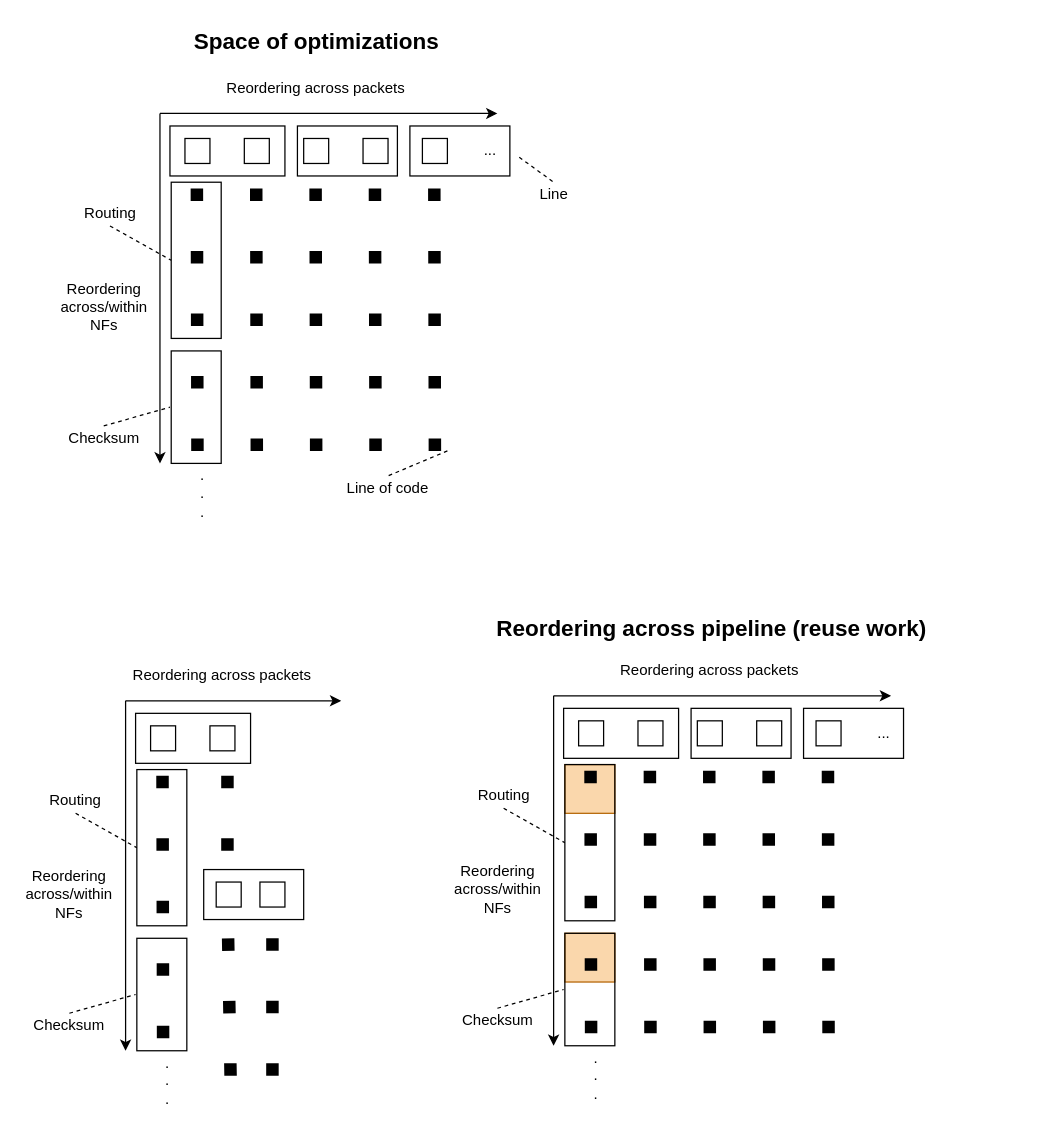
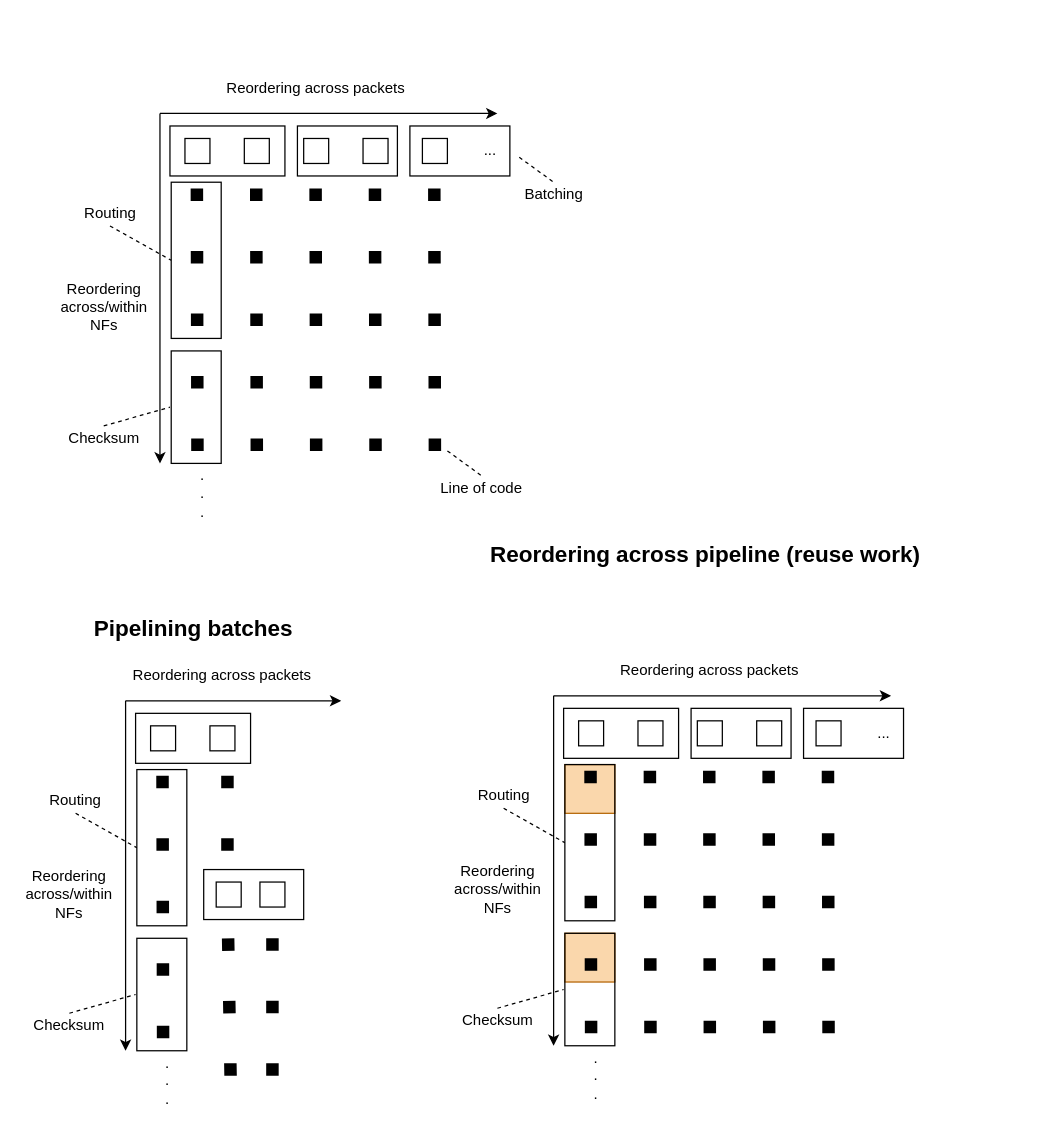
  <mxCell id="0" />
  <mxCell id="1" parent="0" />
  <mxCell id="2" value="" style="rounded=0;whiteSpace=wrap;html=1;fillColor=#fad7ac;strokeColor=#b46504;" vertex="1" parent="1"><mxGeometry x="451.5" y="746" width="40" height="39" as="geometry" /></mxCell>
  <mxCell id="3" value="" style="rounded=0;whiteSpace=wrap;html=1;fillColor=#fad7ac;strokeColor=#b46504;" vertex="1" parent="1"><mxGeometry x="451.5" y="611" width="40" height="39" as="geometry" /></mxCell>
  <mxCell id="4" value="" style="rounded=0;whiteSpace=wrap;html=1;" vertex="1" parent="1"><mxGeometry x="147.5" y="110" width="20" height="20" as="geometry" /></mxCell>
  <mxCell id="5" value="" style="rounded=0;whiteSpace=wrap;html=1;" vertex="1" parent="1"><mxGeometry x="195" y="110" width="20" height="20" as="geometry" /></mxCell>
  <mxCell id="6" value="" style="rounded=0;whiteSpace=wrap;html=1;" vertex="1" parent="1"><mxGeometry x="242.5" y="110" width="20" height="20" as="geometry" /></mxCell>
  <mxCell id="7" value="" style="rounded=0;whiteSpace=wrap;html=1;" vertex="1" parent="1"><mxGeometry x="290" y="110" width="20" height="20" as="geometry" /></mxCell>
  <mxCell id="8" value="" style="rounded=0;whiteSpace=wrap;html=1;" vertex="1" parent="1"><mxGeometry x="337.5" y="110" width="20" height="20" as="geometry" /></mxCell>
  <mxCell id="9" value="..." style="text;html=1;resizable=0;points=[];autosize=1;align=left;verticalAlign=top;spacingTop=-4;" vertex="1" parent="1"><mxGeometry x="385" y="110" width="30" height="20" as="geometry" /></mxCell>
  <mxCell id="10" value="" style="endArrow=none;dashed=1;html=1;dashPattern=1 4;strokeWidth=10;" edge="1" parent="1"><mxGeometry width="50" height="50" relative="1" as="geometry"><mxPoint x="157.5" y="360" as="sourcePoint" /><mxPoint x="157" y="130" as="targetPoint" /></mxGeometry></mxCell>
  <mxCell id="11" value="" style="endArrow=none;dashed=1;html=1;dashPattern=1 4;strokeWidth=10;" edge="1" parent="1"><mxGeometry width="50" height="50" relative="1" as="geometry"><mxPoint x="205" y="360" as="sourcePoint" /><mxPoint x="204.5" y="130" as="targetPoint" /></mxGeometry></mxCell>
  <mxCell id="12" value="" style="endArrow=none;dashed=1;html=1;dashPattern=1 4;strokeWidth=10;" edge="1" parent="1"><mxGeometry width="50" height="50" relative="1" as="geometry"><mxPoint x="252.5" y="360" as="sourcePoint" /><mxPoint x="252" y="130" as="targetPoint" /></mxGeometry></mxCell>
  <mxCell id="13" value="" style="endArrow=none;dashed=1;html=1;dashPattern=1 4;strokeWidth=10;" edge="1" parent="1"><mxGeometry width="50" height="50" relative="1" as="geometry"><mxPoint x="300" y="360" as="sourcePoint" /><mxPoint x="299.5" y="130" as="targetPoint" /></mxGeometry></mxCell>
  <mxCell id="14" value="" style="endArrow=none;dashed=1;html=1;dashPattern=1 4;strokeWidth=10;" edge="1" parent="1"><mxGeometry width="50" height="50" relative="1" as="geometry"><mxPoint x="347.5" y="360" as="sourcePoint" /><mxPoint x="347" y="130" as="targetPoint" /></mxGeometry></mxCell>
  <mxCell id="15" value="" style="endArrow=classic;html=1;strokeWidth=1;" edge="1" parent="1"><mxGeometry width="50" height="50" relative="1" as="geometry"><mxPoint x="127.5" y="90" as="sourcePoint" /><mxPoint x="397.5" y="90" as="targetPoint" /></mxGeometry></mxCell>
  <mxCell id="16" value="&lt;div&gt;.&lt;/div&gt;&lt;div&gt;.&lt;/div&gt;&lt;div&gt;.&lt;br&gt;&lt;/div&gt;" style="text;html=1;resizable=0;points=[];autosize=1;align=left;verticalAlign=top;spacingTop=-4;" vertex="1" parent="1"><mxGeometry x="157.5" y="370" width="20" height="40" as="geometry" /></mxCell>
  <mxCell id="17" value="" style="endArrow=classic;html=1;strokeWidth=1;" edge="1" parent="1"><mxGeometry width="50" height="50" relative="1" as="geometry"><mxPoint x="127.5" y="90" as="sourcePoint" /><mxPoint x="127.5" y="370" as="targetPoint" /></mxGeometry></mxCell>
  <mxCell id="18" value="Reordering across packets" style="text;html=1;strokeColor=none;fillColor=none;align=center;verticalAlign=middle;whiteSpace=wrap;rounded=0;" vertex="1" parent="1"><mxGeometry x="155" y="60" width="195" height="20" as="geometry" /></mxCell>
  <mxCell id="19" value="Reordering across/within NFs " style="text;html=1;strokeColor=none;fillColor=none;align=center;verticalAlign=middle;whiteSpace=wrap;rounded=0;" vertex="1" parent="1"><mxGeometry x="47.5" y="190" width="70" height="110" as="geometry" /></mxCell>
  <mxCell id="20" value="" style="rounded=0;whiteSpace=wrap;html=1;fillColor=none;" vertex="1" parent="1"><mxGeometry x="135.5" y="100" width="92" height="40" as="geometry" /></mxCell>
  <mxCell id="21" value="" style="rounded=0;whiteSpace=wrap;html=1;fillColor=none;" vertex="1" parent="1"><mxGeometry x="237.5" y="100" width="80" height="40" as="geometry" /></mxCell>
  <mxCell id="22" value="" style="rounded=0;whiteSpace=wrap;html=1;fillColor=none;" vertex="1" parent="1"><mxGeometry x="327.5" y="100" width="80" height="40" as="geometry" /></mxCell>
  <mxCell id="23" value="" style="endArrow=none;dashed=1;html=1;strokeWidth=1;entryX=0.5;entryY=0;entryDx=0;entryDy=0;" edge="1" parent="1" target="32"><mxGeometry width="50" height="50" relative="1" as="geometry"><mxPoint x="415" y="125" as="sourcePoint" /><mxPoint x="437.5" y="140" as="targetPoint" /></mxGeometry></mxCell>
  <mxCell id="24" value="" style="rounded=0;whiteSpace=wrap;html=1;fillColor=none;" vertex="1" parent="1"><mxGeometry x="136.5" y="145" width="40" height="125" as="geometry" /></mxCell>
  <mxCell id="25" value="" style="rounded=0;whiteSpace=wrap;html=1;fillColor=none;" vertex="1" parent="1"><mxGeometry x="136.5" y="280" width="40" height="90" as="geometry" /></mxCell>
  <mxCell id="26" value="" style="endArrow=none;dashed=1;html=1;strokeWidth=1;exitX=0.5;exitY=0;exitDx=0;exitDy=0;" edge="1" parent="1" source="29"><mxGeometry width="50" height="50" relative="1" as="geometry"><mxPoint x="93.5" y="370" as="sourcePoint" /><mxPoint x="135.5" y="325" as="targetPoint" /></mxGeometry></mxCell>
  <mxCell id="27" value="" style="endArrow=none;dashed=1;html=1;strokeWidth=1;entryX=0;entryY=0.5;entryDx=0;entryDy=0;exitX=0.5;exitY=1;exitDx=0;exitDy=0;" edge="1" parent="1" source="28" target="24"><mxGeometry width="50" height="50" relative="1" as="geometry"><mxPoint x="77.5" y="180" as="sourcePoint" /><mxPoint x="140.5" y="170" as="targetPoint" /></mxGeometry></mxCell>
  <mxCell id="28" value="Routing" style="text;html=1;strokeColor=none;fillColor=none;align=center;verticalAlign=middle;whiteSpace=wrap;rounded=0;" vertex="1" parent="1"><mxGeometry x="67.5" y="160" width="40" height="20" as="geometry" /></mxCell>
  <mxCell id="29" value="Checksum" style="text;html=1;strokeColor=none;fillColor=none;align=center;verticalAlign=middle;whiteSpace=wrap;rounded=0;" vertex="1" parent="1"><mxGeometry x="62.5" y="340" width="40" height="20" as="geometry" /></mxCell>
- <mxCell id="30" value="Line of code" style="text;html=1;strokeColor=none;fillColor=none;align=center;verticalAlign=middle;whiteSpace=wrap;rounded=0;" vertex="1" parent="1"><mxGeometry x="269" y="380" width="82" height="20" as="geometry" /></mxCell>
+ <mxCell id="30" value="Line of code" style="text;html=1;strokeColor=none;fillColor=none;align=center;verticalAlign=middle;whiteSpace=wrap;rounded=0;" vertex="1" parent="1"><mxGeometry x="344" y="380" width="82" height="20" as="geometry" /></mxCell>
  <mxCell id="31" value="" style="endArrow=none;dashed=1;html=1;strokeWidth=1;entryX=0.5;entryY=0;entryDx=0;entryDy=0;" edge="1" parent="1" target="30"><mxGeometry width="50" height="50" relative="1" as="geometry"><mxPoint x="357.5" y="360" as="sourcePoint" /><mxPoint x="423" y="372.5" as="targetPoint" /></mxGeometry></mxCell>
- <mxCell id="32" value="Line" style="text;html=1;strokeColor=none;fillColor=none;align=center;verticalAlign=middle;whiteSpace=wrap;rounded=0;" vertex="1" parent="1"><mxGeometry x="422.5" y="145" width="40" height="20" as="geometry" /></mxCell>
+ <mxCell id="32" value="Batching" style="text;html=1;strokeColor=none;fillColor=none;align=center;verticalAlign=middle;whiteSpace=wrap;rounded=0;" vertex="1" parent="1"><mxGeometry x="422.5" y="145" width="40" height="20" as="geometry" /></mxCell>
  <mxCell id="33" value="" style="rounded=0;whiteSpace=wrap;html=1;" vertex="1" parent="1"><mxGeometry x="120" y="580" width="20" height="20" as="geometry" /></mxCell>
  <mxCell id="34" value="" style="rounded=0;whiteSpace=wrap;html=1;" vertex="1" parent="1"><mxGeometry x="167.5" y="580" width="20" height="20" as="geometry" /></mxCell>
  <mxCell id="35" value="" style="rounded=0;whiteSpace=wrap;html=1;" vertex="1" parent="1"><mxGeometry x="172.5" y="705" width="20" height="20" as="geometry" /></mxCell>
  <mxCell id="36" value="" style="rounded=0;whiteSpace=wrap;html=1;" vertex="1" parent="1"><mxGeometry x="207.5" y="705" width="20" height="20" as="geometry" /></mxCell>
  <mxCell id="37" value="" style="endArrow=none;dashed=1;html=1;dashPattern=1 4;strokeWidth=10;" edge="1" parent="1"><mxGeometry width="50" height="50" relative="1" as="geometry"><mxPoint x="130" y="830" as="sourcePoint" /><mxPoint x="129.5" y="600" as="targetPoint" /></mxGeometry></mxCell>
  <mxCell id="38" value="" style="endArrow=none;dashed=1;html=1;dashPattern=1 4;strokeWidth=10;" edge="1" parent="1"><mxGeometry width="50" height="50" relative="1" as="geometry"><mxPoint x="184" y="860" as="sourcePoint" /><mxPoint x="181.5" y="719.5" as="targetPoint" /></mxGeometry></mxCell>
  <mxCell id="39" value="" style="endArrow=none;dashed=1;html=1;dashPattern=1 4;strokeWidth=10;" edge="1" parent="1"><mxGeometry width="50" height="50" relative="1" as="geometry"><mxPoint x="217.5" y="860" as="sourcePoint" /><mxPoint x="217.5" y="730" as="targetPoint" /></mxGeometry></mxCell>
  <mxCell id="40" value="" style="endArrow=classic;html=1;strokeWidth=1;" edge="1" parent="1"><mxGeometry width="50" height="50" relative="1" as="geometry"><mxPoint x="100" y="560" as="sourcePoint" /><mxPoint x="272.5" y="560" as="targetPoint" /></mxGeometry></mxCell>
  <mxCell id="41" value="&lt;div&gt;.&lt;/div&gt;&lt;div&gt;.&lt;/div&gt;&lt;div&gt;.&lt;br&gt;&lt;/div&gt;" style="text;html=1;resizable=0;points=[];autosize=1;align=left;verticalAlign=top;spacingTop=-4;" vertex="1" parent="1"><mxGeometry x="130" y="840" width="20" height="40" as="geometry" /></mxCell>
  <mxCell id="42" value="" style="endArrow=classic;html=1;strokeWidth=1;" edge="1" parent="1"><mxGeometry width="50" height="50" relative="1" as="geometry"><mxPoint x="100" y="560" as="sourcePoint" /><mxPoint x="100" y="840" as="targetPoint" /></mxGeometry></mxCell>
  <mxCell id="43" value="Reordering across packets" style="text;html=1;strokeColor=none;fillColor=none;align=center;verticalAlign=middle;whiteSpace=wrap;rounded=0;" vertex="1" parent="1"><mxGeometry x="80" y="530" width="195" height="20" as="geometry" /></mxCell>
  <mxCell id="44" value="Reordering across/within NFs " style="text;html=1;strokeColor=none;fillColor=none;align=center;verticalAlign=middle;whiteSpace=wrap;rounded=0;" vertex="1" parent="1"><mxGeometry x="20" y="660" width="70" height="110" as="geometry" /></mxCell>
  <mxCell id="45" value="" style="rounded=0;whiteSpace=wrap;html=1;fillColor=none;" vertex="1" parent="1"><mxGeometry x="108" y="570" width="92" height="40" as="geometry" /></mxCell>
  <mxCell id="46" value="" style="rounded=0;whiteSpace=wrap;html=1;fillColor=none;" vertex="1" parent="1"><mxGeometry x="162.5" y="695" width="80" height="40" as="geometry" /></mxCell>
  <mxCell id="47" value="" style="rounded=0;whiteSpace=wrap;html=1;fillColor=none;" vertex="1" parent="1"><mxGeometry x="109" y="615" width="40" height="125" as="geometry" /></mxCell>
  <mxCell id="48" value="" style="rounded=0;whiteSpace=wrap;html=1;fillColor=none;" vertex="1" parent="1"><mxGeometry x="109" y="750" width="40" height="90" as="geometry" /></mxCell>
  <mxCell id="49" value="" style="endArrow=none;dashed=1;html=1;strokeWidth=1;exitX=0.5;exitY=0;exitDx=0;exitDy=0;" edge="1" parent="1" source="52"><mxGeometry width="50" height="50" relative="1" as="geometry"><mxPoint x="66" y="840" as="sourcePoint" /><mxPoint x="108" y="795" as="targetPoint" /></mxGeometry></mxCell>
  <mxCell id="50" value="" style="endArrow=none;dashed=1;html=1;strokeWidth=1;entryX=0;entryY=0.5;entryDx=0;entryDy=0;exitX=0.5;exitY=1;exitDx=0;exitDy=0;" edge="1" parent="1" source="51" target="47"><mxGeometry width="50" height="50" relative="1" as="geometry"><mxPoint x="50" y="650" as="sourcePoint" /><mxPoint x="113" y="640" as="targetPoint" /></mxGeometry></mxCell>
  <mxCell id="51" value="Routing" style="text;html=1;strokeColor=none;fillColor=none;align=center;verticalAlign=middle;whiteSpace=wrap;rounded=0;" vertex="1" parent="1"><mxGeometry x="40" y="630" width="40" height="20" as="geometry" /></mxCell>
  <mxCell id="52" value="Checksum" style="text;html=1;strokeColor=none;fillColor=none;align=center;verticalAlign=middle;whiteSpace=wrap;rounded=0;" vertex="1" parent="1"><mxGeometry x="35" y="810" width="40" height="20" as="geometry" /></mxCell>
  <mxCell id="53" value="" style="endArrow=none;dashed=1;html=1;dashPattern=1 4;strokeWidth=10;" edge="1" parent="1"><mxGeometry width="50" height="50" relative="1" as="geometry"><mxPoint x="181.5" y="680" as="sourcePoint" /><mxPoint x="181.5" y="605" as="targetPoint" /></mxGeometry></mxCell>
  <mxCell id="54" value="" style="rounded=0;whiteSpace=wrap;html=1;" vertex="1" parent="1"><mxGeometry x="462.5" y="576" width="20" height="20" as="geometry" /></mxCell>
  <mxCell id="55" value="" style="rounded=0;whiteSpace=wrap;html=1;" vertex="1" parent="1"><mxGeometry x="510" y="576" width="20" height="20" as="geometry" /></mxCell>
  <mxCell id="56" value="" style="rounded=0;whiteSpace=wrap;html=1;" vertex="1" parent="1"><mxGeometry x="557.5" y="576" width="20" height="20" as="geometry" /></mxCell>
  <mxCell id="57" value="" style="rounded=0;whiteSpace=wrap;html=1;" vertex="1" parent="1"><mxGeometry x="605" y="576" width="20" height="20" as="geometry" /></mxCell>
  <mxCell id="58" value="" style="rounded=0;whiteSpace=wrap;html=1;" vertex="1" parent="1"><mxGeometry x="652.5" y="576" width="20" height="20" as="geometry" /></mxCell>
  <mxCell id="59" value="..." style="text;html=1;resizable=0;points=[];autosize=1;align=left;verticalAlign=top;spacingTop=-4;" vertex="1" parent="1"><mxGeometry x="700" y="576" width="30" height="20" as="geometry" /></mxCell>
  <mxCell id="60" value="" style="endArrow=none;dashed=1;html=1;dashPattern=1 4;strokeWidth=10;" edge="1" parent="1"><mxGeometry width="50" height="50" relative="1" as="geometry"><mxPoint x="472.5" y="826" as="sourcePoint" /><mxPoint x="472" y="596" as="targetPoint" /></mxGeometry></mxCell>
  <mxCell id="61" value="" style="endArrow=none;dashed=1;html=1;dashPattern=1 4;strokeWidth=10;" edge="1" parent="1"><mxGeometry width="50" height="50" relative="1" as="geometry"><mxPoint x="520" y="826" as="sourcePoint" /><mxPoint x="519.5" y="596" as="targetPoint" /></mxGeometry></mxCell>
  <mxCell id="62" value="" style="endArrow=none;dashed=1;html=1;dashPattern=1 4;strokeWidth=10;" edge="1" parent="1"><mxGeometry width="50" height="50" relative="1" as="geometry"><mxPoint x="567.5" y="826" as="sourcePoint" /><mxPoint x="567" y="596" as="targetPoint" /></mxGeometry></mxCell>
  <mxCell id="63" value="" style="endArrow=none;dashed=1;html=1;dashPattern=1 4;strokeWidth=10;" edge="1" parent="1"><mxGeometry width="50" height="50" relative="1" as="geometry"><mxPoint x="615" y="826" as="sourcePoint" /><mxPoint x="614.5" y="596" as="targetPoint" /></mxGeometry></mxCell>
  <mxCell id="64" value="" style="endArrow=none;dashed=1;html=1;dashPattern=1 4;strokeWidth=10;" edge="1" parent="1"><mxGeometry width="50" height="50" relative="1" as="geometry"><mxPoint x="662.5" y="826" as="sourcePoint" /><mxPoint x="662" y="596" as="targetPoint" /></mxGeometry></mxCell>
  <mxCell id="65" value="" style="endArrow=classic;html=1;strokeWidth=1;" edge="1" parent="1"><mxGeometry width="50" height="50" relative="1" as="geometry"><mxPoint x="442.5" y="556" as="sourcePoint" /><mxPoint x="712.5" y="556" as="targetPoint" /></mxGeometry></mxCell>
  <mxCell id="66" value="&lt;div&gt;.&lt;/div&gt;&lt;div&gt;.&lt;/div&gt;&lt;div&gt;.&lt;br&gt;&lt;/div&gt;" style="text;html=1;resizable=0;points=[];autosize=1;align=left;verticalAlign=top;spacingTop=-4;" vertex="1" parent="1"><mxGeometry x="472.5" y="836" width="20" height="40" as="geometry" /></mxCell>
  <mxCell id="67" value="" style="endArrow=classic;html=1;strokeWidth=1;" edge="1" parent="1"><mxGeometry width="50" height="50" relative="1" as="geometry"><mxPoint x="442.5" y="556" as="sourcePoint" /><mxPoint x="442.5" y="836" as="targetPoint" /></mxGeometry></mxCell>
  <mxCell id="68" value="Reordering across packets" style="text;html=1;strokeColor=none;fillColor=none;align=center;verticalAlign=middle;whiteSpace=wrap;rounded=0;" vertex="1" parent="1"><mxGeometry x="470" y="526" width="195" height="20" as="geometry" /></mxCell>
  <mxCell id="69" value="Reordering across/within NFs " style="text;html=1;strokeColor=none;fillColor=none;align=center;verticalAlign=middle;whiteSpace=wrap;rounded=0;" vertex="1" parent="1"><mxGeometry x="362.5" y="656" width="70" height="110" as="geometry" /></mxCell>
  <mxCell id="70" value="" style="rounded=0;whiteSpace=wrap;html=1;fillColor=none;" vertex="1" parent="1"><mxGeometry x="450.5" y="566" width="92" height="40" as="geometry" /></mxCell>
  <mxCell id="71" value="" style="rounded=0;whiteSpace=wrap;html=1;fillColor=none;" vertex="1" parent="1"><mxGeometry x="552.5" y="566" width="80" height="40" as="geometry" /></mxCell>
  <mxCell id="72" value="" style="rounded=0;whiteSpace=wrap;html=1;fillColor=none;" vertex="1" parent="1"><mxGeometry x="642.5" y="566" width="80" height="40" as="geometry" /></mxCell>
  <mxCell id="73" value="" style="rounded=0;whiteSpace=wrap;html=1;fillColor=none;" vertex="1" parent="1"><mxGeometry x="451.5" y="611" width="40" height="125" as="geometry" /></mxCell>
  <mxCell id="74" value="" style="rounded=0;whiteSpace=wrap;html=1;fillColor=none;" vertex="1" parent="1"><mxGeometry x="451.5" y="746" width="40" height="90" as="geometry" /></mxCell>
  <mxCell id="75" value="" style="endArrow=none;dashed=1;html=1;strokeWidth=1;exitX=0.5;exitY=0;exitDx=0;exitDy=0;" edge="1" parent="1" source="78"><mxGeometry width="50" height="50" relative="1" as="geometry"><mxPoint x="408.5" y="836" as="sourcePoint" /><mxPoint x="450.5" y="791" as="targetPoint" /></mxGeometry></mxCell>
  <mxCell id="76" value="" style="endArrow=none;dashed=1;html=1;strokeWidth=1;entryX=0;entryY=0.5;entryDx=0;entryDy=0;exitX=0.5;exitY=1;exitDx=0;exitDy=0;" edge="1" parent="1" source="77" target="73"><mxGeometry width="50" height="50" relative="1" as="geometry"><mxPoint x="392.5" y="646" as="sourcePoint" /><mxPoint x="455.5" y="636" as="targetPoint" /></mxGeometry></mxCell>
  <mxCell id="77" value="Routing" style="text;html=1;strokeColor=none;fillColor=none;align=center;verticalAlign=middle;whiteSpace=wrap;rounded=0;" vertex="1" parent="1"><mxGeometry x="382.5" y="626" width="40" height="20" as="geometry" /></mxCell>
  <mxCell id="78" value="Checksum" style="text;html=1;strokeColor=none;fillColor=none;align=center;verticalAlign=middle;whiteSpace=wrap;rounded=0;" vertex="1" parent="1"><mxGeometry x="377.5" y="806" width="40" height="20" as="geometry" /></mxCell>
- <mxCell id="79" value="&lt;font style=&quot;font-size: 18px&quot;&gt;&lt;b&gt;Reordering across pipeline (reuse work)&lt;/b&gt;&lt;/font&gt;" style="text;html=1;resizable=0;points=[];autosize=1;align=left;verticalAlign=top;spacingTop=-4;" vertex="1" parent="1"><mxGeometry x="395" y="490" width="420" height="20" as="geometry" /></mxCell>
- <mxCell id="81" value="&lt;font style=&quot;font-size: 18px&quot;&gt;&lt;b&gt;Space of optimizations&lt;br&gt;&lt;/b&gt;&lt;/font&gt;" style="text;html=1;resizable=0;points=[];autosize=1;align=left;verticalAlign=top;spacingTop=-4;" vertex="1" parent="1"><mxGeometry x="152.5" y="20" width="250" height="20" as="geometry" /></mxCell>
+ <mxCell id="79" value="&lt;font style=&quot;font-size: 18px&quot;&gt;&lt;b&gt;Reordering across pipeline (reuse work)&lt;/b&gt;&lt;/font&gt;" style="text;html=1;resizable=0;points=[];autosize=1;align=left;verticalAlign=top;spacingTop=-4;" vertex="1" parent="1"><mxGeometry x="390" y="430" width="420" height="20" as="geometry" /></mxCell>
+ <mxCell id="80" value="&lt;font style=&quot;font-size: 18px&quot;&gt;&lt;b&gt;Pipelining batches&lt;br&gt;&lt;/b&gt;&lt;/font&gt;" style="text;html=1;resizable=0;points=[];autosize=1;align=left;verticalAlign=top;spacingTop=-4;" vertex="1" parent="1"><mxGeometry x="72.5" y="490" width="200" height="20" as="geometry" /></mxCell>
